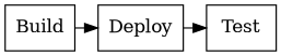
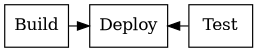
  digraph {
    node [color=black fillcolor=white shape=box style=filled]
    edge [constraint=false]
    n1 [label=Build]
    n2 [label=Deploy]
    n3 [label=Test]
    n1 -> n2
-   n2 -> n3
+   n3 -> n2
  }
